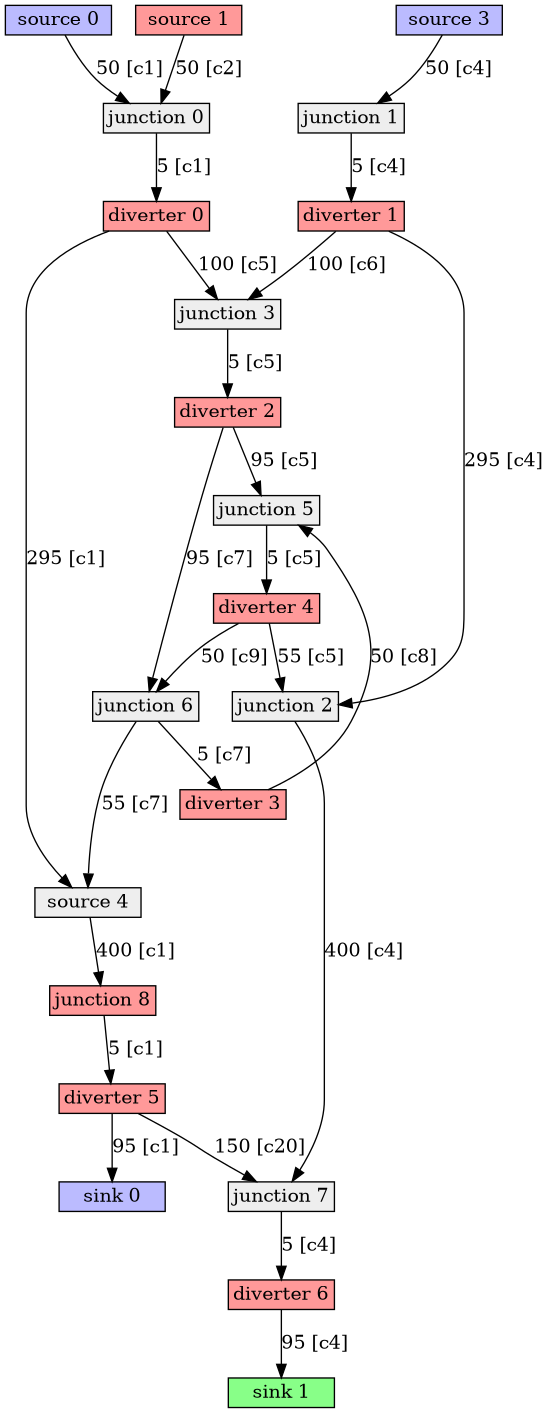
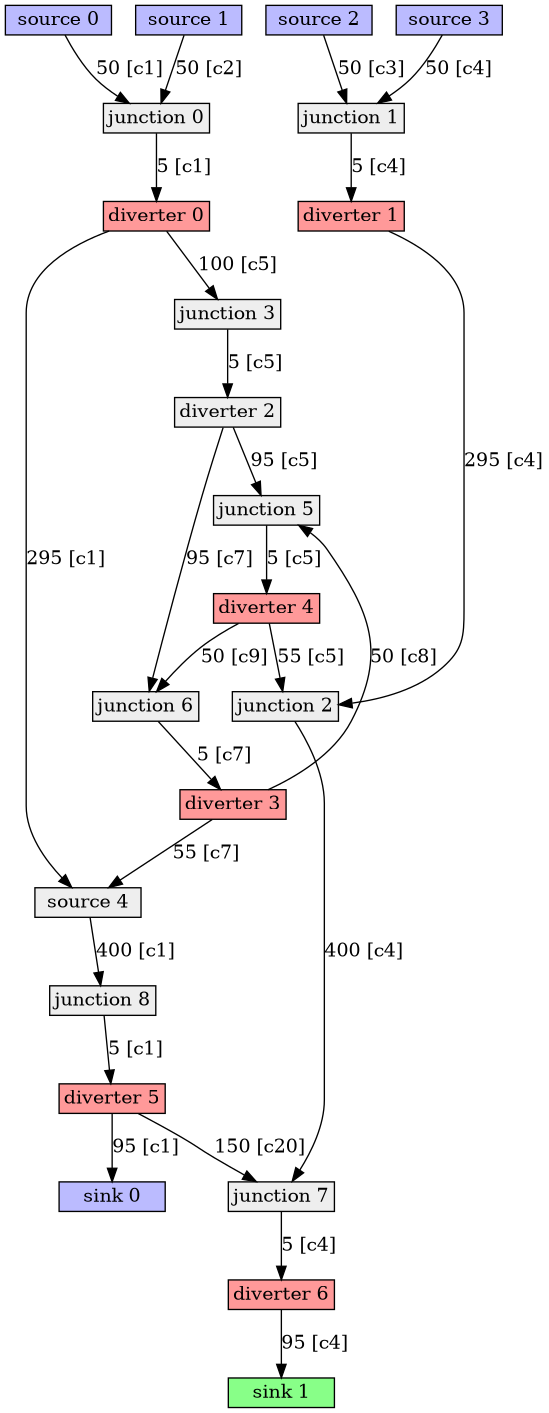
  strict digraph {
    node [fillcolor="#EEEEEE" fixedsize=true shape=box style=filled]
    n1 [fillcolor="#BBBBFF" height=0.3 label="source 0" width=1.1]
    n2 [height=0.3 label="junction 0" width=1.1]
    n3 [fillcolor="#FF9999" height=0.3 label="diverter 0" width=1.1]
    n4 [height=0.3 label="junction 3" width=1.1]
    n5 [height=0.3 label="source 4" width=1.1]
-   n6 [fillcolor="#FF9999" height=0.3 label="source 1" width=1.1]
+   n6 [fillcolor="#BBBBFF" height=0.3 label="source 1" width=1.1]
+   n7 [fillcolor="#BBBBFF" height=0.3 label="source 2" width=1.1]
    n8 [height=0.3 label="junction 1" width=1.1]
    n9 [fillcolor="#FF9999" height=0.3 label="diverter 1" width=1.1]
    n10 [height=0.3 label="junction 2" width=1.1]
    n11 [fillcolor="#BBBBFF" height=0.3 label="source 3" width=1.1]
-   n12 [fillcolor="#FF9999" height=0.3 label="diverter 2" width=1.1]
-   n13 [fillcolor="#FF9999" height=0.3 label="junction 8" width=1.1]
+   n12 [height=0.3 label="diverter 2" width=1.1]
+   n13 [height=0.3 label="junction 8" width=1.1]
    n14 [height=0.3 label="junction 5" width=1.1]
    n15 [height=0.3 label="junction 6" width=1.1]
    n16 [fillcolor="#FF9999" height=0.3 label="diverter 5" width=1.1]
    n17 [height=0.3 label="junction 7" width=1.1]
    n18 [fillcolor="#FF9999" height=0.3 label="diverter 6" width=1.1]
    n19 [fillcolor="#FF9999" height=0.3 label="diverter 4" width=1.1]
    n20 [fillcolor="#FF9999" height=0.3 label="diverter 3" width=1.1]
    n21 [fillcolor="#BBBBFF" height=0.3 label="sink 0" width=1.1]
    n22 [fillcolor="#88FF88" height=0.3 label="sink 1" width=1.1]
    n1 -> n2 [label="50 [c1]"]
    n2 -> n3 [label="5 [c1]"]
    n3 -> n4 [label="100 [c5]"]
    n3 -> n5 [label="295 [c1]"]
    n4 -> n12 [label="5 [c5]"]
    n5 -> n13 [label="400 [c1]"]
    n6 -> n2 [label="50 [c2]"]
+   n7 -> n8 [label="50 [c3]"]
    n8 -> n9 [label="5 [c4]"]
-   n9 -> n4 [label="100 [c6]"]
    n9 -> n10 [label="295 [c4]"]
    n10 -> n17 [label="400 [c4]"]
    n11 -> n8 [label="50 [c4]"]
    n12 -> n14 [label="95 [c5]"]
    n12 -> n15 [label="95 [c7]"]
    n13 -> n16 [label="5 [c1]"]
    n14 -> n19 [label="5 [c5]"]
    n15 -> n20 [label="5 [c7]"]
    n16 -> n17 [label="150 [c20]"]
    n16 -> n21 [label="95 [c1]"]
    n17 -> n18 [label="5 [c4]"]
    n18 -> n22 [label="95 [c4]"]
    n19 -> n10 [label="55 [c5]"]
    n19 -> n15 [label="50 [c9]"]
-   n15 -> n5 [label="55 [c7]"]
+   n20 -> n5 [label="55 [c7]"]
    n20 -> n14 [label="50 [c8]"]
  }
